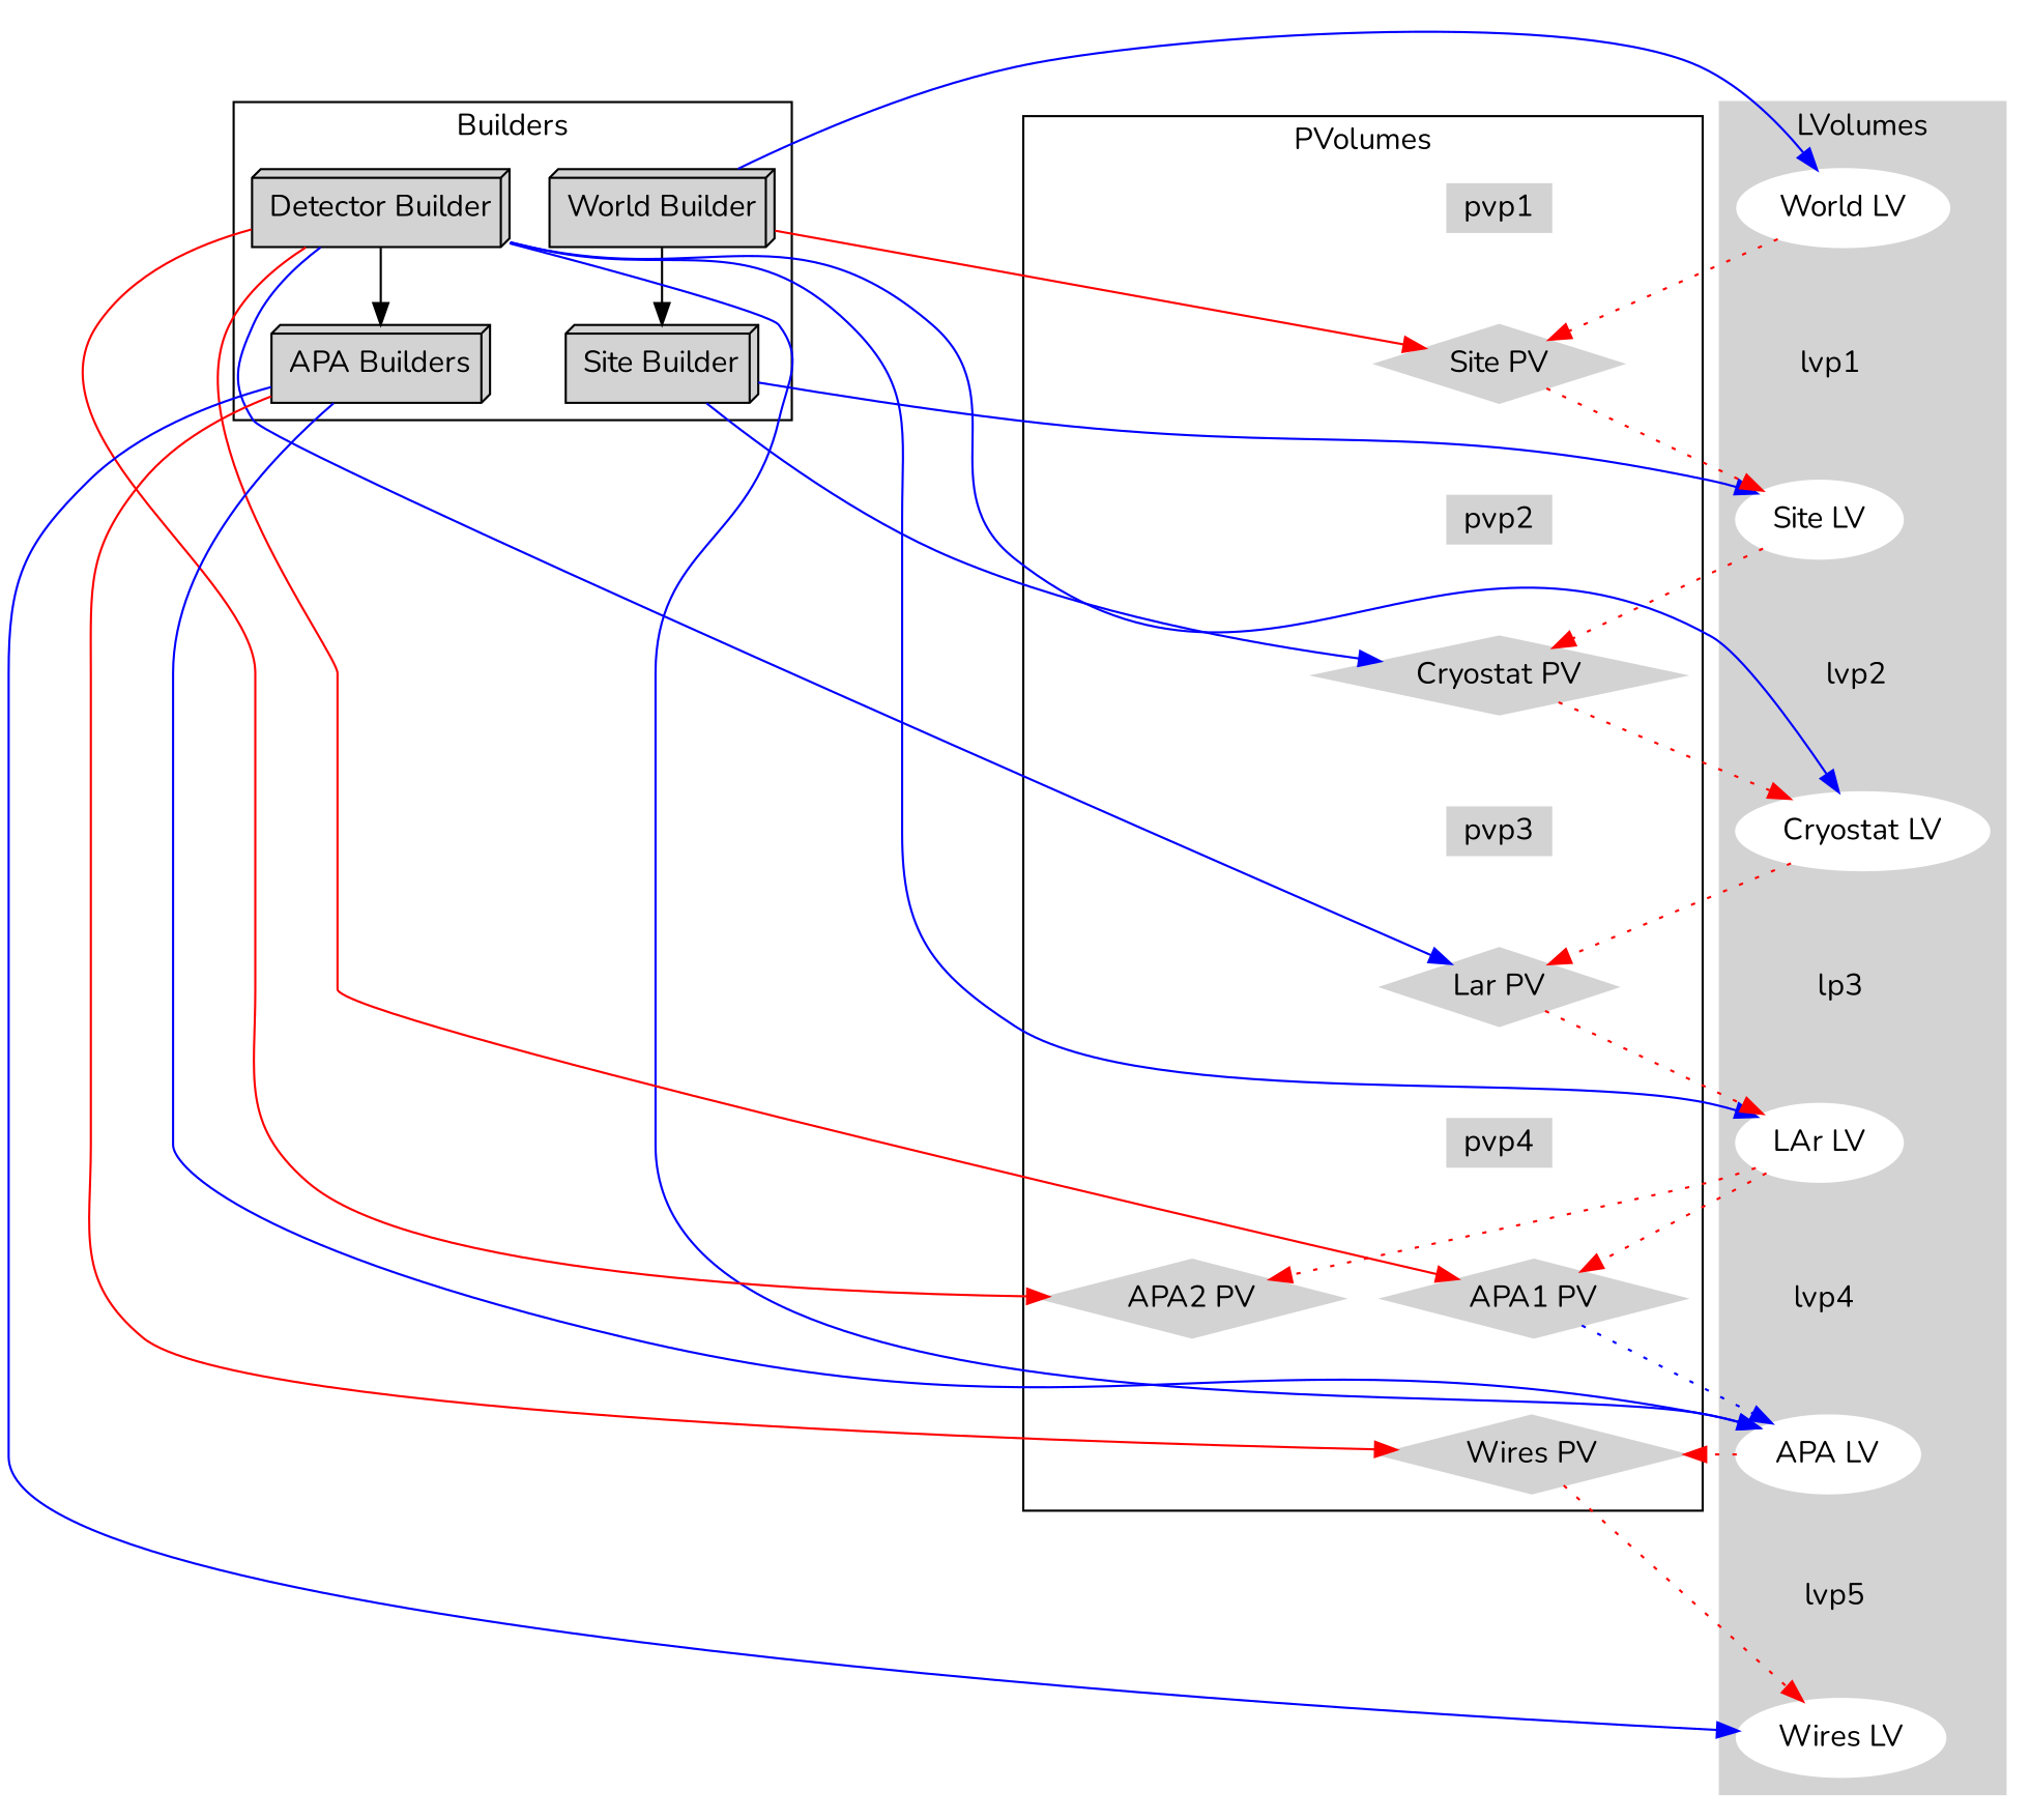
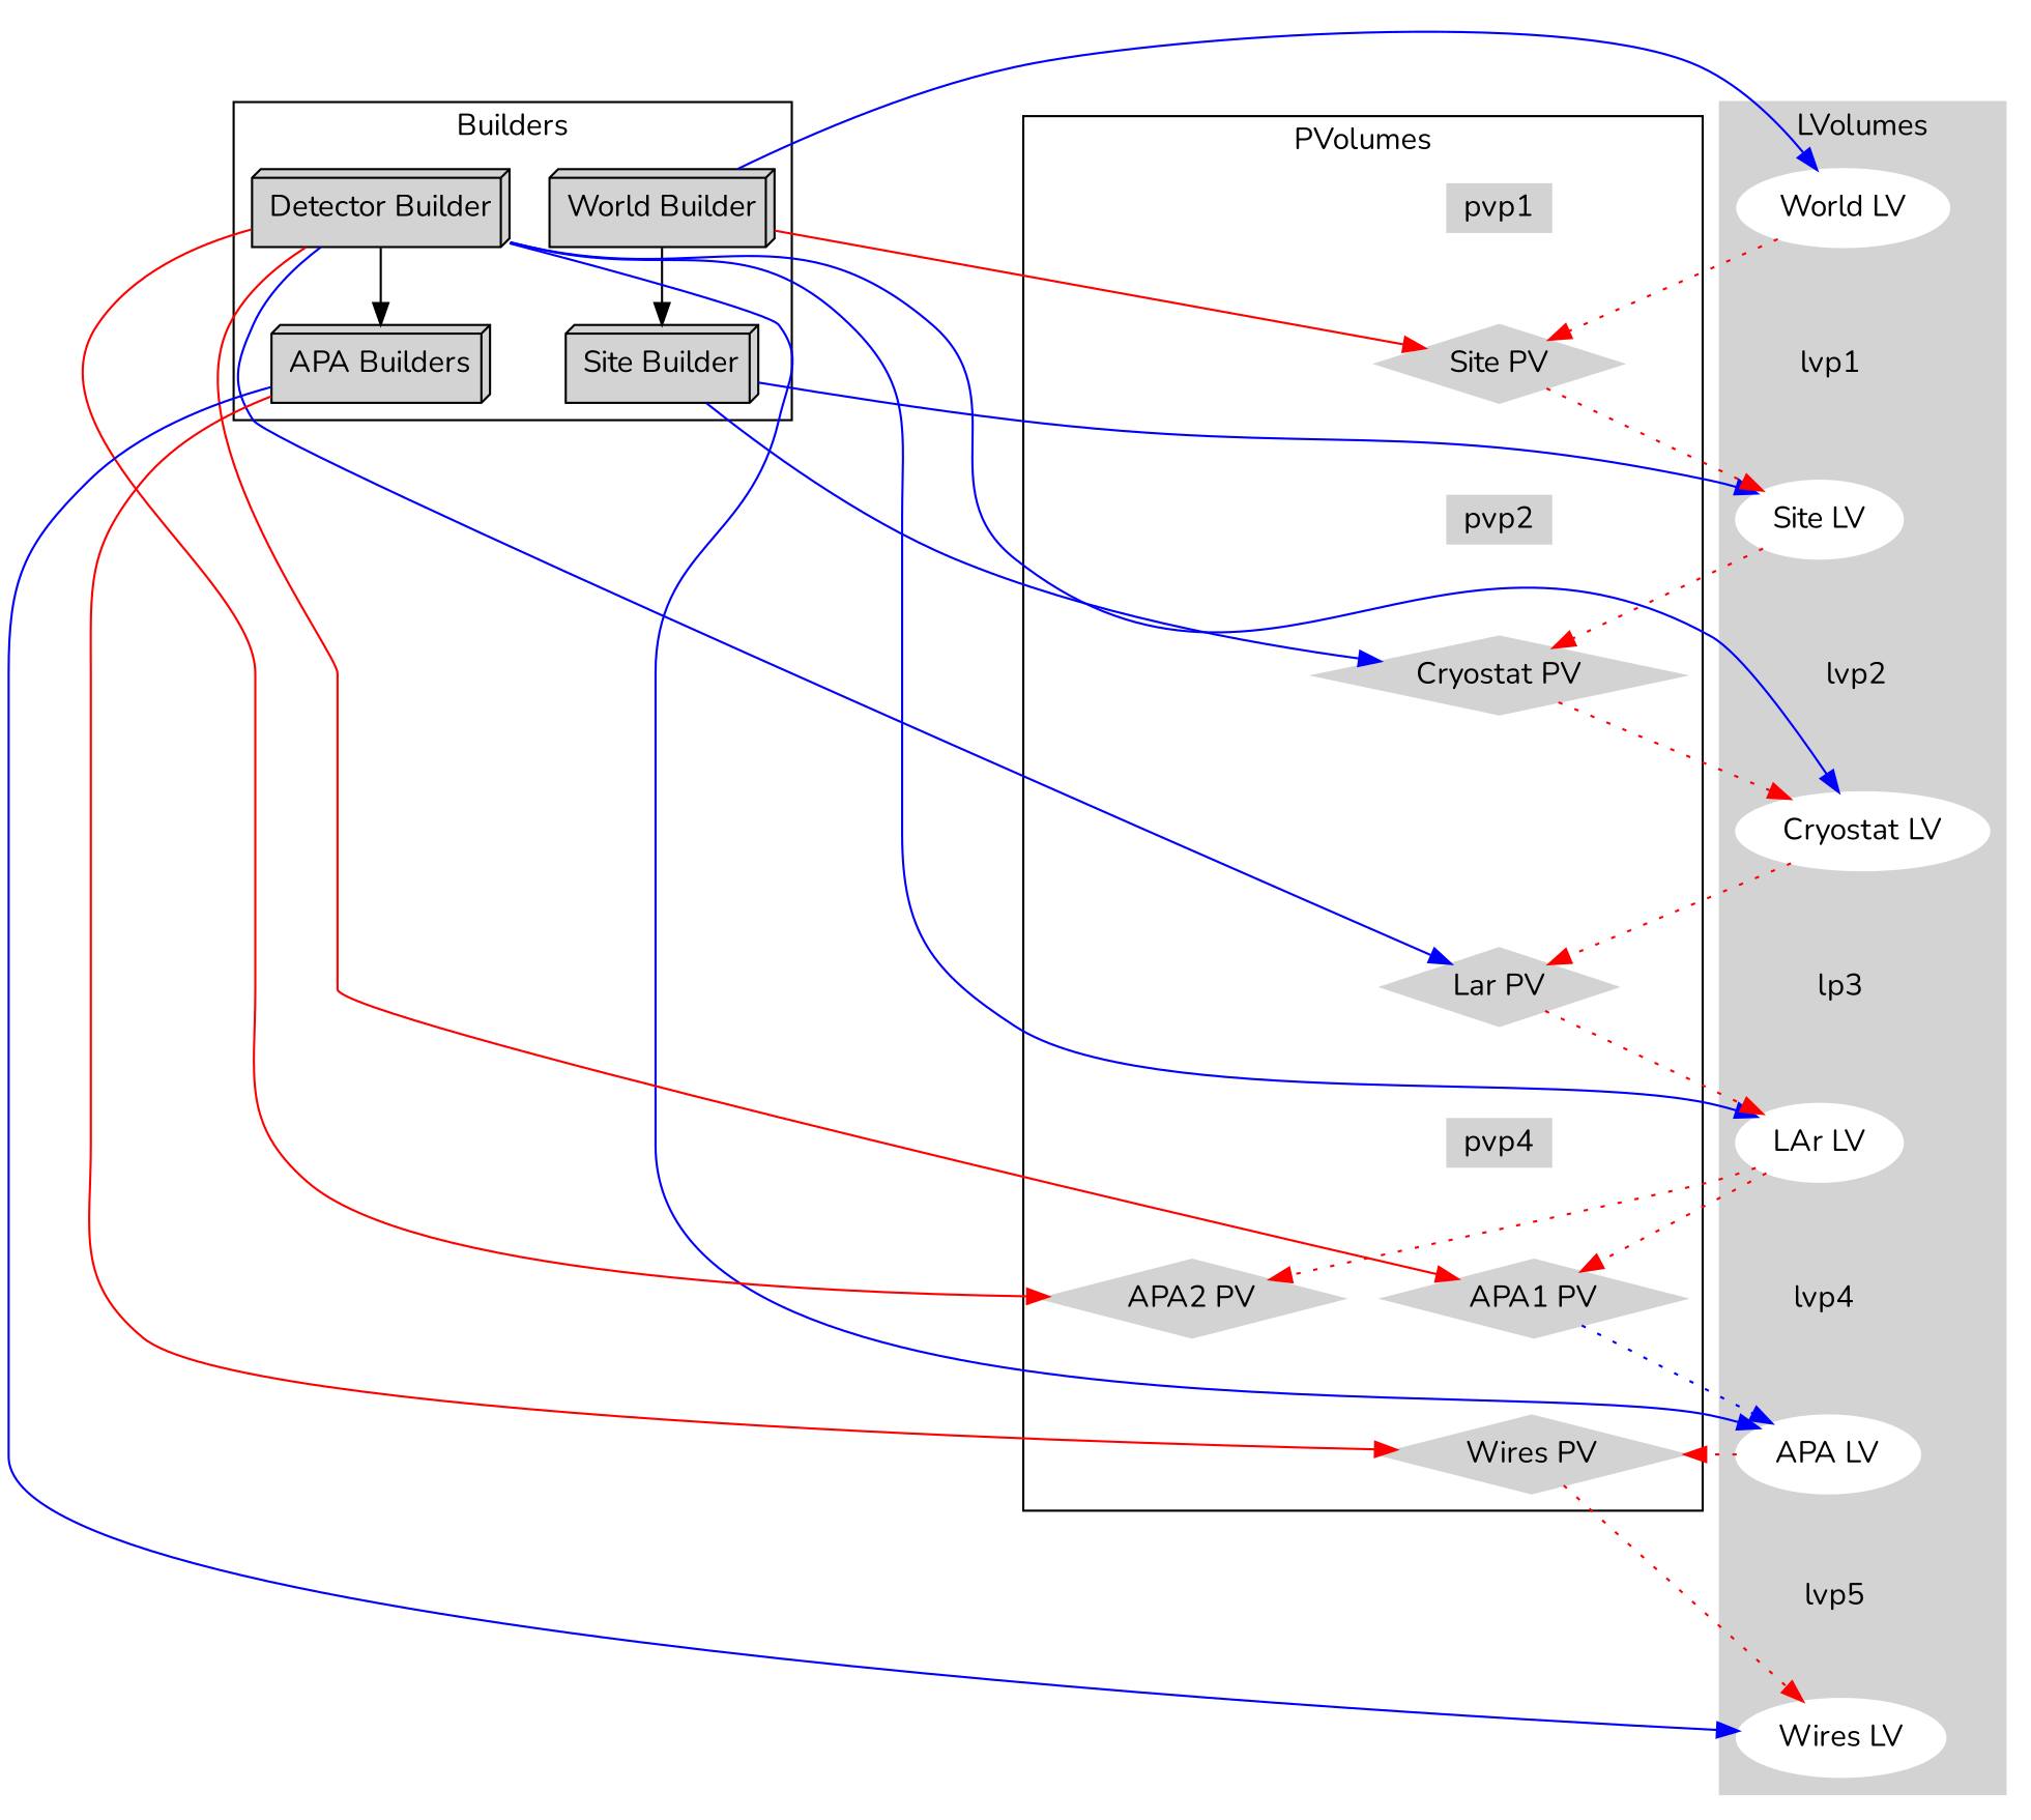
  digraph {
    fontname=Nunito
    node [fontname=Nunito group=pvols shape=none style=filled color=lightgrey]
    edge [fontname=Nunito color=none]
    n1 [group=builders label="World Builder" shape=box3d color=""]
    n2 [group=builders label="Site Builder" shape=box3d color=""]
    n3 [group=builders label="Detector Builder" shape=box3d color=""]
    n4 [group=builders label="APA Builders" shape=box3d color=""]
    n5 [color=white group=lvols label="World LV" shape=ellipse]
    lvp1 [height=0 width=0]
    n7 [color=white group=lvols label="Site LV" shape=ellipse]
    lvp2 [height=0 width=0]
    n9 [color=white group=lvols label="Cryostat LV" shape=ellipse]
    lp3 [height=0 width=0]
    n11 [color=white group=lvols label="LAr LV" shape=ellipse]
    lvp4 [height=0 width=0]
    n13 [color=white group=lvols label="APA LV" shape=ellipse]
    lvp5 [height=0 width=0]
    n15 [color=white group=lvols label="Wires LV" shape=ellipse]
    n16 [label="APA1 PV" shape=diamond]
    n17 [label="APA2 PV" shape=diamond]
    n18 [label="Site PV" shape=diamond]
    pvp2 [height=0 width=0]
    n20 [label="Cryostat PV" shape=diamond]
-   pvp3 [height=0 width=0]
    n22 [label="Lar PV" shape=diamond]
    pvp4 [height=0 width=0]
    n24 [label="Wires PV" shape=diamond]
    pvp1 [height=0 width=0]
    subgraph cluster_1 {
      color=black
      label=Builders
      rank=same
      n1
      n2
      n3
      n4
    }
    subgraph cluster_2 {
      color=lightgrey
      label=LVolumes
      style=filled
      n5
      lvp1
      n7
      lvp2
      n9
      lp3
      n11
      lvp4
      n13
      lvp5
      n15
    }
    subgraph cluster_3 {
      label=PVolumes
      n18
      pvp2
      n20
-     pvp3
      n22
      pvp4
      n24
      pvp1
      subgraph sub_4 {
        label=PVolumes
        rank=same
        n16
        n17
      }
    }
    n1 -> n2 [color=""]
    n1 -> n5 [color=blue]
    n1 -> n18 [color=red]
    n2 -> n7 [color=blue]
    n2 -> n20 [color=blue]
    n3 -> n4 [color=""]
    n3 -> n9 [color=blue]
    n3 -> n11 [color=blue]
    n3 -> n13 [color=blue]
    n3 -> n16 [color=red]
    n3 -> n17 [color=red]
    n3 -> n22 [color=blue]
-   n4 -> n13 [color=blue]
    n4 -> n15 [color=blue]
    n4 -> n24 [color=red]
    n5 -> lvp1
    n5 -> n18 [color=red style=dotted]
    lvp1 -> n7
    n7 -> lvp2
    n7 -> n20 [color=red style=dotted]
    lvp2 -> n9
    n9 -> lp3
    n9 -> n22 [color=red style=dotted]
    lp3 -> n11
    n11 -> lvp4
    n11 -> n16 [color=red style=dotted]
    n11 -> n17 [color=red style=dotted]
    lvp4 -> n13
    n13 -> lvp5
    n13 -> n24 [color=red style=dotted]
    lvp5 -> n15
    n16 -> n13 [color=blue style=dotted]
    n16 -> n17
    n16 -> n24
    n17 -> n24
    n18 -> n7 [color=red style=dotted]
    n18 -> pvp2
    pvp2 -> n20
    n20 -> n9 [color=red style=dotted]
-   n20 -> pvp3
-   pvp3 -> n22
    n22 -> n11 [color=red style=dotted]
    n22 -> pvp4
    pvp4 -> n16
    pvp4 -> n17
    n24 -> n15 [color=red style=dotted]
    pvp1 -> n18
  }
